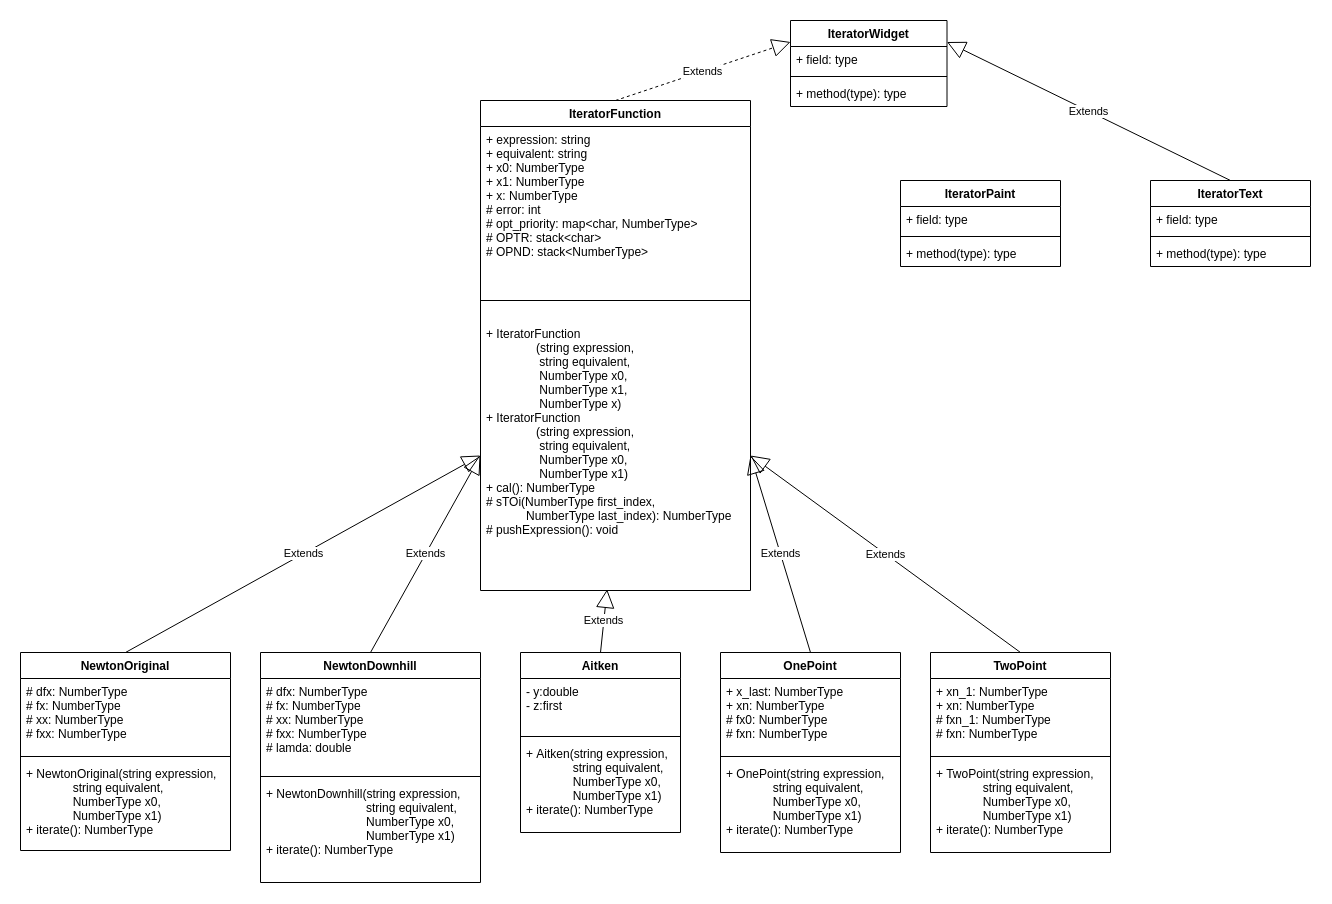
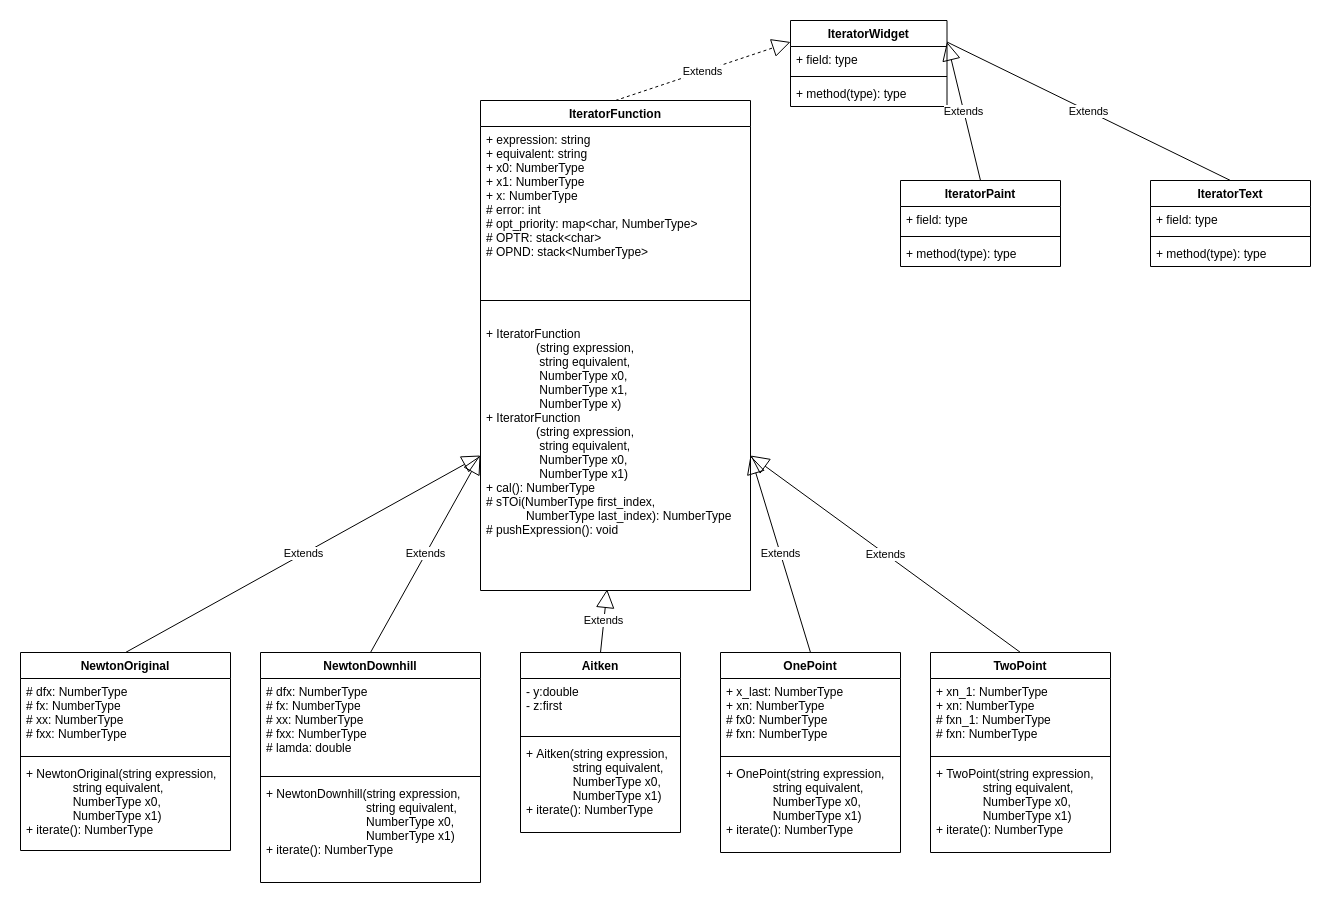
  <mxCell id="0" />
  <mxCell id="1" parent="0" />
  <mxCell id="2" value="Aitken" style="swimlane;fontStyle=1;align=center;verticalAlign=top;childLayout=stackLayout;horizontal=1;startSize=26;horizontalStack=0;resizeParent=1;resizeParentMax=0;resizeLast=0;collapsible=1;marginBottom=0;" parent="1" vertex="1"><mxGeometry x="520" y="652" width="160" height="180" as="geometry" /></mxCell>
  <mxCell id="3" value="- y:double&#10;- z:first" style="text;strokeColor=none;fillColor=none;align=left;verticalAlign=top;spacingLeft=4;spacingRight=4;overflow=hidden;rotatable=0;points=[[0,0.5],[1,0.5]];portConstraint=eastwest;" parent="2" vertex="1"><mxGeometry y="26" width="160" height="54" as="geometry" /></mxCell>
  <mxCell id="4" value="" style="line;strokeWidth=1;fillColor=none;align=left;verticalAlign=middle;spacingTop=-1;spacingLeft=3;spacingRight=3;rotatable=0;labelPosition=right;points=[];portConstraint=eastwest;" parent="2" vertex="1"><mxGeometry y="80" width="160" height="8" as="geometry" /></mxCell>
  <mxCell id="5" value="+ Aitken(string expression, &#10;              string equivalent, &#10;              NumberType x0, &#10;              NumberType x1)&#10;+ iterate(): NumberType" style="text;strokeColor=none;fillColor=none;align=left;verticalAlign=top;spacingLeft=4;spacingRight=4;overflow=hidden;rotatable=0;points=[[0,0.5],[1,0.5]];portConstraint=eastwest;" parent="2" vertex="1"><mxGeometry y="88" width="160" height="92" as="geometry" /></mxCell>
  <mxCell id="6" value="Extends" style="endArrow=block;endSize=16;endFill=0;html=1;exitX=0.5;exitY=0;exitDx=0;exitDy=0;entryX=0.469;entryY=0.996;entryDx=0;entryDy=0;entryPerimeter=0;" parent="1" source="2" target="10" edge="1"><mxGeometry width="160" relative="1" as="geometry"><mxPoint x="211.5" y="610" as="sourcePoint" /><mxPoint x="470" y="500" as="targetPoint" /></mxGeometry></mxCell>
  <mxCell id="7" value="IteratorFunction" style="swimlane;fontStyle=1;align=center;verticalAlign=top;childLayout=stackLayout;horizontal=1;startSize=26;horizontalStack=0;resizeParent=1;resizeParentMax=0;resizeLast=0;collapsible=1;marginBottom=0;" parent="1" vertex="1"><mxGeometry x="480" y="100" width="270" height="490" as="geometry" /></mxCell>
  <mxCell id="8" value="+ expression: string&#10;+ equivalent: string&#10;+ x0: NumberType&#10;+ x1: NumberType&#10;+ x: NumberType&#10;# error: int&#10;# opt_priority: map&lt;char, NumberType&gt;&#10;# OPTR: stack&lt;char&gt;&#10;# OPND: stack&lt;NumberType&gt;&#10;" style="text;strokeColor=none;fillColor=none;align=left;verticalAlign=top;spacingLeft=4;spacingRight=4;overflow=hidden;rotatable=0;points=[[0,0.5],[1,0.5]];portConstraint=eastwest;" parent="7" vertex="1"><mxGeometry y="26" width="270" height="154" as="geometry" /></mxCell>
  <mxCell id="9" value="" style="line;strokeWidth=1;fillColor=none;align=left;verticalAlign=middle;spacingTop=-1;spacingLeft=3;spacingRight=3;rotatable=0;labelPosition=right;points=[];portConstraint=eastwest;" parent="7" vertex="1"><mxGeometry y="180" width="270" height="40" as="geometry" /></mxCell>
  <mxCell id="10" value="+ IteratorFunction&#10;               (string expression, &#10;                string equivalent, &#10;                NumberType x0, &#10;                NumberType x1, &#10;                NumberType x)&#10;+ IteratorFunction&#10;               (string expression, &#10;                string equivalent, &#10;                NumberType x0, &#10;                NumberType x1)&#10;+ cal(): NumberType&#10;# sTOi(NumberType first_index, &#10;            NumberType last_index): NumberType&#10;# pushExpression(): void&#10;" style="text;strokeColor=none;fillColor=none;align=left;verticalAlign=top;spacingLeft=4;spacingRight=4;overflow=hidden;rotatable=0;points=[[0,0.5],[1,0.5]];portConstraint=eastwest;" parent="7" vertex="1"><mxGeometry y="220" width="270" height="270" as="geometry" /></mxCell>
  <mxCell id="11" value="NewtonOriginal" style="swimlane;fontStyle=1;align=center;verticalAlign=top;childLayout=stackLayout;horizontal=1;startSize=26;horizontalStack=0;resizeParent=1;resizeParentMax=0;resizeLast=0;collapsible=1;marginBottom=0;" parent="1" vertex="1"><mxGeometry x="20" y="652" width="210" height="198" as="geometry" /></mxCell>
  <mxCell id="12" value="# dfx: NumberType&#10;# fx: NumberType&#10;# xx: NumberType&#10;# fxx: NumberType" style="text;strokeColor=none;fillColor=none;align=left;verticalAlign=top;spacingLeft=4;spacingRight=4;overflow=hidden;rotatable=0;points=[[0,0.5],[1,0.5]];portConstraint=eastwest;" parent="11" vertex="1"><mxGeometry y="26" width="210" height="74" as="geometry" /></mxCell>
  <mxCell id="13" value="" style="line;strokeWidth=1;fillColor=none;align=left;verticalAlign=middle;spacingTop=-1;spacingLeft=3;spacingRight=3;rotatable=0;labelPosition=right;points=[];portConstraint=eastwest;" parent="11" vertex="1"><mxGeometry y="100" width="210" height="8" as="geometry" /></mxCell>
  <mxCell id="14" value="+ NewtonOriginal(string expression, &#10;              string equivalent, &#10;              NumberType x0, &#10;              NumberType x1)&#10;+ iterate(): NumberType" style="text;strokeColor=none;fillColor=none;align=left;verticalAlign=top;spacingLeft=4;spacingRight=4;overflow=hidden;rotatable=0;points=[[0,0.5],[1,0.5]];portConstraint=eastwest;" parent="11" vertex="1"><mxGeometry y="108" width="210" height="90" as="geometry" /></mxCell>
  <mxCell id="15" value="NewtonDownhill" style="swimlane;fontStyle=1;align=center;verticalAlign=top;childLayout=stackLayout;horizontal=1;startSize=26;horizontalStack=0;resizeParent=1;resizeParentMax=0;resizeLast=0;collapsible=1;marginBottom=0;" parent="1" vertex="1"><mxGeometry x="260" y="652" width="220" height="230" as="geometry" /></mxCell>
  <mxCell id="16" value="# dfx: NumberType&#10;# fx: NumberType&#10;# xx: NumberType&#10;# fxx: NumberType&#10;# lamda: double" style="text;strokeColor=none;fillColor=none;align=left;verticalAlign=top;spacingLeft=4;spacingRight=4;overflow=hidden;rotatable=0;points=[[0,0.5],[1,0.5]];portConstraint=eastwest;" parent="15" vertex="1"><mxGeometry y="26" width="220" height="94" as="geometry" /></mxCell>
  <mxCell id="17" value="" style="line;strokeWidth=1;fillColor=none;align=left;verticalAlign=middle;spacingTop=-1;spacingLeft=3;spacingRight=3;rotatable=0;labelPosition=right;points=[];portConstraint=eastwest;" parent="15" vertex="1"><mxGeometry y="120" width="220" height="8" as="geometry" /></mxCell>
  <mxCell id="18" value="+ NewtonDownhill(string expression, &#10;                              string equivalent, &#10;                              NumberType x0, &#10;                              NumberType x1)&#10;+ iterate(): NumberType" style="text;strokeColor=none;fillColor=none;align=left;verticalAlign=top;spacingLeft=4;spacingRight=4;overflow=hidden;rotatable=0;points=[[0,0.5],[1,0.5]];portConstraint=eastwest;" parent="15" vertex="1"><mxGeometry y="128" width="220" height="102" as="geometry" /></mxCell>
  <mxCell id="19" value="TwoPoint" style="swimlane;fontStyle=1;align=center;verticalAlign=top;childLayout=stackLayout;horizontal=1;startSize=26;horizontalStack=0;resizeParent=1;resizeParentMax=0;resizeLast=0;collapsible=1;marginBottom=0;" parent="1" vertex="1"><mxGeometry x="930" y="652" width="180" height="200" as="geometry" /></mxCell>
  <mxCell id="20" value="+ xn_1: NumberType&#10;+ xn: NumberType&#10;# fxn_1: NumberType&#10;# fxn: NumberType" style="text;strokeColor=none;fillColor=none;align=left;verticalAlign=top;spacingLeft=4;spacingRight=4;overflow=hidden;rotatable=0;points=[[0,0.5],[1,0.5]];portConstraint=eastwest;" parent="19" vertex="1"><mxGeometry y="26" width="180" height="74" as="geometry" /></mxCell>
  <mxCell id="21" value="" style="line;strokeWidth=1;fillColor=none;align=left;verticalAlign=middle;spacingTop=-1;spacingLeft=3;spacingRight=3;rotatable=0;labelPosition=right;points=[];portConstraint=eastwest;" parent="19" vertex="1"><mxGeometry y="100" width="180" height="8" as="geometry" /></mxCell>
  <mxCell id="22" value="+ TwoPoint(string expression, &#10;              string equivalent, &#10;              NumberType x0, &#10;              NumberType x1)&#10;+ iterate(): NumberType" style="text;strokeColor=none;fillColor=none;align=left;verticalAlign=top;spacingLeft=4;spacingRight=4;overflow=hidden;rotatable=0;points=[[0,0.5],[1,0.5]];portConstraint=eastwest;" parent="19" vertex="1"><mxGeometry y="108" width="180" height="92" as="geometry" /></mxCell>
  <mxCell id="23" value="OnePoint" style="swimlane;fontStyle=1;align=center;verticalAlign=top;childLayout=stackLayout;horizontal=1;startSize=26;horizontalStack=0;resizeParent=1;resizeParentMax=0;resizeLast=0;collapsible=1;marginBottom=0;" parent="1" vertex="1"><mxGeometry x="720" y="652" width="180" height="200" as="geometry" /></mxCell>
  <mxCell id="24" value="+ x_last: NumberType&#10;+ xn: NumberType&#10;# fx0: NumberType&#10;# fxn: NumberType" style="text;strokeColor=none;fillColor=none;align=left;verticalAlign=top;spacingLeft=4;spacingRight=4;overflow=hidden;rotatable=0;points=[[0,0.5],[1,0.5]];portConstraint=eastwest;" parent="23" vertex="1"><mxGeometry y="26" width="180" height="74" as="geometry" /></mxCell>
  <mxCell id="25" value="" style="line;strokeWidth=1;fillColor=none;align=left;verticalAlign=middle;spacingTop=-1;spacingLeft=3;spacingRight=3;rotatable=0;labelPosition=right;points=[];portConstraint=eastwest;" parent="23" vertex="1"><mxGeometry y="100" width="180" height="8" as="geometry" /></mxCell>
  <mxCell id="26" value="+ OnePoint(string expression, &#10;              string equivalent, &#10;              NumberType x0, &#10;              NumberType x1)&#10;+ iterate(): NumberType" style="text;strokeColor=none;fillColor=none;align=left;verticalAlign=top;spacingLeft=4;spacingRight=4;overflow=hidden;rotatable=0;points=[[0,0.5],[1,0.5]];portConstraint=eastwest;" parent="23" vertex="1"><mxGeometry y="108" width="180" height="92" as="geometry" /></mxCell>
  <mxCell id="27" value="Extends" style="endArrow=block;endSize=16;endFill=0;html=1;exitX=0.5;exitY=0;exitDx=0;exitDy=0;entryX=0;entryY=0.5;entryDx=0;entryDy=0;" parent="1" source="11" target="10" edge="1"><mxGeometry width="160" relative="1" as="geometry"><mxPoint x="267" y="882" as="sourcePoint" /><mxPoint x="357" y="703" as="targetPoint" /></mxGeometry></mxCell>
  <mxCell id="28" value="Extends" style="endArrow=block;endSize=16;endFill=0;html=1;exitX=0.5;exitY=0;exitDx=0;exitDy=0;entryX=0;entryY=0.5;entryDx=0;entryDy=0;" parent="1" source="15" target="10" edge="1"><mxGeometry width="160" relative="1" as="geometry"><mxPoint x="267" y="882" as="sourcePoint" /><mxPoint x="517" y="703" as="targetPoint" /></mxGeometry></mxCell>
  <mxCell id="29" value="Extends" style="endArrow=block;endSize=16;endFill=0;html=1;exitX=0.5;exitY=0;exitDx=0;exitDy=0;entryX=1;entryY=0.5;entryDx=0;entryDy=0;" parent="1" source="23" target="10" edge="1"><mxGeometry width="160" relative="1" as="geometry"><mxPoint x="267" y="882" as="sourcePoint" /><mxPoint x="870" y="723" as="targetPoint" /></mxGeometry></mxCell>
  <mxCell id="30" value="Extends" style="endArrow=block;endSize=16;endFill=0;html=1;exitX=0.5;exitY=0;exitDx=0;exitDy=0;entryX=1;entryY=0.5;entryDx=0;entryDy=0;" parent="1" source="19" target="10" edge="1"><mxGeometry width="160" relative="1" as="geometry"><mxPoint x="267" y="882" as="sourcePoint" /><mxPoint x="880" y="520" as="targetPoint" /></mxGeometry></mxCell>
  <mxCell id="31" value="IteratorWidget" style="swimlane;fontStyle=1;align=center;verticalAlign=top;childLayout=stackLayout;horizontal=1;startSize=26;horizontalStack=0;resizeParent=1;resizeParentMax=0;resizeLast=0;collapsible=1;marginBottom=0;" vertex="1" parent="1"><mxGeometry x="790" y="20" width="156.5" height="86" as="geometry" /></mxCell>
  <mxCell id="32" value="+ field: type" style="text;strokeColor=none;fillColor=none;align=left;verticalAlign=top;spacingLeft=4;spacingRight=4;overflow=hidden;rotatable=0;points=[[0,0.5],[1,0.5]];portConstraint=eastwest;" vertex="1" parent="31"><mxGeometry y="26" width="156.5" height="26" as="geometry" /></mxCell>
  <mxCell id="33" value="" style="line;strokeWidth=1;fillColor=none;align=left;verticalAlign=middle;spacingTop=-1;spacingLeft=3;spacingRight=3;rotatable=0;labelPosition=right;points=[];portConstraint=eastwest;" vertex="1" parent="31"><mxGeometry y="52" width="156.5" height="8" as="geometry" /></mxCell>
  <mxCell id="34" value="+ method(type): type" style="text;strokeColor=none;fillColor=none;align=left;verticalAlign=top;spacingLeft=4;spacingRight=4;overflow=hidden;rotatable=0;points=[[0,0.5],[1,0.5]];portConstraint=eastwest;" vertex="1" parent="31"><mxGeometry y="60" width="156.5" height="26" as="geometry" /></mxCell>
  <mxCell id="35" value="Extends" style="endArrow=block;endSize=16;endFill=0;html=1;exitX=0.5;exitY=0;exitDx=0;exitDy=0;entryX=0;entryY=0.25;entryDx=0;entryDy=0;dashed=1;" edge="1" parent="1" source="7" target="31"><mxGeometry width="160" relative="1" as="geometry"><mxPoint x="890" y="340" as="sourcePoint" /><mxPoint x="774" y="110" as="targetPoint" /></mxGeometry></mxCell>
  <mxCell id="36" value="IteratorPaint" style="swimlane;fontStyle=1;align=center;verticalAlign=top;childLayout=stackLayout;horizontal=1;startSize=26;horizontalStack=0;resizeParent=1;resizeParentMax=0;resizeLast=0;collapsible=1;marginBottom=0;" vertex="1" parent="1"><mxGeometry x="900" y="180" width="160" height="86" as="geometry" /></mxCell>
  <mxCell id="37" value="+ field: type" style="text;strokeColor=none;fillColor=none;align=left;verticalAlign=top;spacingLeft=4;spacingRight=4;overflow=hidden;rotatable=0;points=[[0,0.5],[1,0.5]];portConstraint=eastwest;" vertex="1" parent="36"><mxGeometry y="26" width="160" height="26" as="geometry" /></mxCell>
  <mxCell id="38" value="" style="line;strokeWidth=1;fillColor=none;align=left;verticalAlign=middle;spacingTop=-1;spacingLeft=3;spacingRight=3;rotatable=0;labelPosition=right;points=[];portConstraint=eastwest;" vertex="1" parent="36"><mxGeometry y="52" width="160" height="8" as="geometry" /></mxCell>
  <mxCell id="39" value="+ method(type): type" style="text;strokeColor=none;fillColor=none;align=left;verticalAlign=top;spacingLeft=4;spacingRight=4;overflow=hidden;rotatable=0;points=[[0,0.5],[1,0.5]];portConstraint=eastwest;" vertex="1" parent="36"><mxGeometry y="60" width="160" height="26" as="geometry" /></mxCell>
  <mxCell id="40" value="IteratorText" style="swimlane;fontStyle=1;align=center;verticalAlign=top;childLayout=stackLayout;horizontal=1;startSize=26;horizontalStack=0;resizeParent=1;resizeParentMax=0;resizeLast=0;collapsible=1;marginBottom=0;" vertex="1" parent="1"><mxGeometry x="1150" y="180" width="160" height="86" as="geometry" /></mxCell>
  <mxCell id="41" value="+ field: type" style="text;strokeColor=none;fillColor=none;align=left;verticalAlign=top;spacingLeft=4;spacingRight=4;overflow=hidden;rotatable=0;points=[[0,0.5],[1,0.5]];portConstraint=eastwest;" vertex="1" parent="40"><mxGeometry y="26" width="160" height="26" as="geometry" /></mxCell>
  <mxCell id="42" value="" style="line;strokeWidth=1;fillColor=none;align=left;verticalAlign=middle;spacingTop=-1;spacingLeft=3;spacingRight=3;rotatable=0;labelPosition=right;points=[];portConstraint=eastwest;" vertex="1" parent="40"><mxGeometry y="52" width="160" height="8" as="geometry" /></mxCell>
  <mxCell id="43" value="+ method(type): type" style="text;strokeColor=none;fillColor=none;align=left;verticalAlign=top;spacingLeft=4;spacingRight=4;overflow=hidden;rotatable=0;points=[[0,0.5],[1,0.5]];portConstraint=eastwest;" vertex="1" parent="40"><mxGeometry y="60" width="160" height="26" as="geometry" /></mxCell>
- <mxCell id="45" value="Extends" style="endArrow=block;endSize=16;endFill=0;html=1;exitX=0.5;exitY=0;exitDx=0;exitDy=0;entryX=1;entryY=0.25;entryDx=0;entryDy=0;" edge="1" parent="1" source="40" target="31"><mxGeometry width="160" relative="1" as="geometry"><mxPoint x="1077" y="330" as="sourcePoint" /><mxPoint x="1237" y="330" as="targetPoint" /></mxGeometry></mxCell>
+ <mxCell id="44" value="Extends" style="endArrow=block;endSize=16;endFill=0;html=1;exitX=0.5;exitY=0;exitDx=0;exitDy=0;entryX=1;entryY=0.25;entryDx=0;entryDy=0;" edge="1" parent="1" source="36" target="31"><mxGeometry width="160" relative="1" as="geometry"><mxPoint x="990" y="440" as="sourcePoint" /><mxPoint x="1150" y="440" as="targetPoint" /></mxGeometry></mxCell>
+ <mxCell id="45" value="Extends" style="endArrow=none;endSize=16;endFill=0;html=1;exitX=0.5;exitY=0;exitDx=0;exitDy=0;entryX=1;entryY=0.25;entryDx=0;entryDy=0;" edge="1" parent="1" source="40" target="31"><mxGeometry width="160" relative="1" as="geometry"><mxPoint x="1077" y="330" as="sourcePoint" /><mxPoint x="1237" y="330" as="targetPoint" /></mxGeometry></mxCell>
